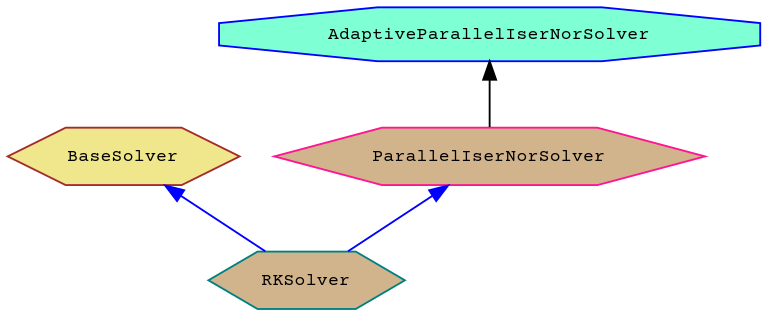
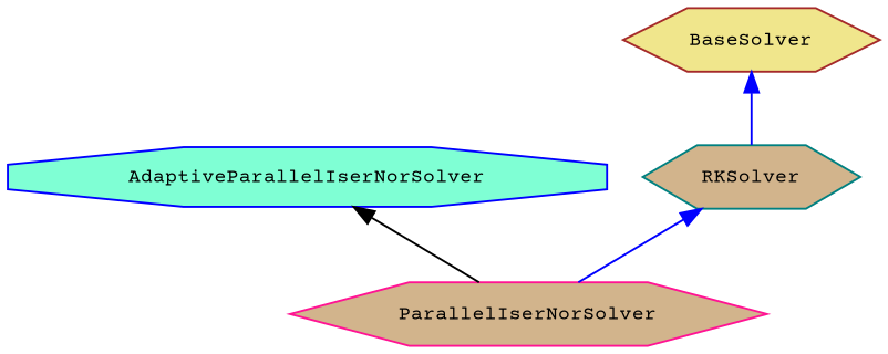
  digraph {
    fontname="Courier Prime"
    node [fillcolor=tan fontname="Courier Prime" fontsize=10 shape=hexagon style=filled]
    edge [color=blue dir=back fontname="Courier Prime" fontsize=10 labelfontname=Helvetica labelfontsize=10 style=solid]
    n1 [color=deeppink fontcolor=black height=0.2 label=ParallelIserNorSolver width=0.4]
    n2 [color=blue fillcolor=aquamarine height=0.2 label=AdaptiveParallelIserNorSolver shape=octagon width=0.4]
    n3 [color=teal height=0.2 label=RKSolver width=0.4]
    n4 [color=brown fillcolor=khaki height=0.2 label=BaseSolver width=0.4]
    n2 -> n1 [color=black]
-   n1 -> n3
+   n3 -> n1
    n4 -> n3
  }
